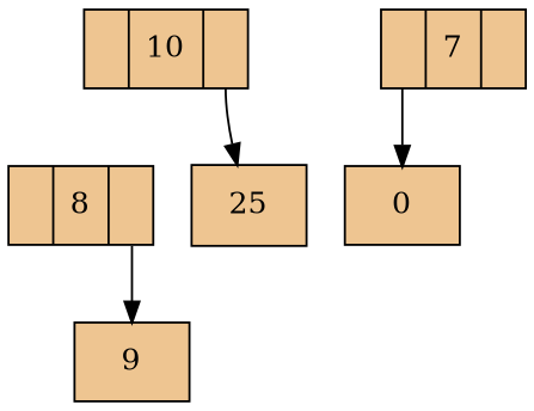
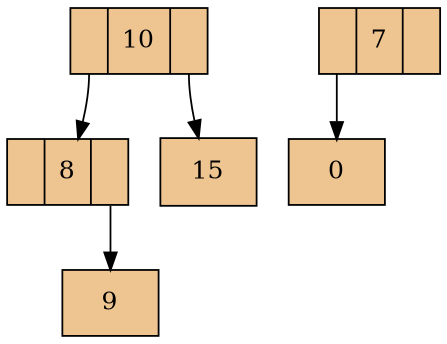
  digraph {
    rankdir=TB
    node [fillcolor=burlywood2 shape=record style=filled]
    edge [tailport=C0]
    n1 [label="<C0>|10|<C1>"]
    n2 [label="<C0>|8|<C1>"]
-   n3 [label=25]
+   n3 [label=15]
    n4 [label=9]
    n5 [label="<C0>|7|<C1>"]
    n6 [label=0]
+   n1 -> n2
    n1 -> n3 [tailport=C1]
    n2 -> n4 [tailport=C1]
    n5 -> n6
  }
